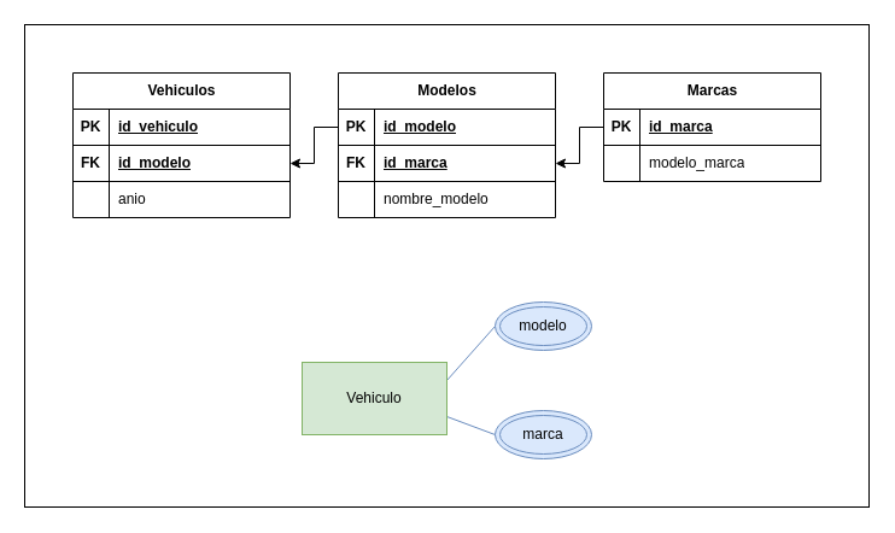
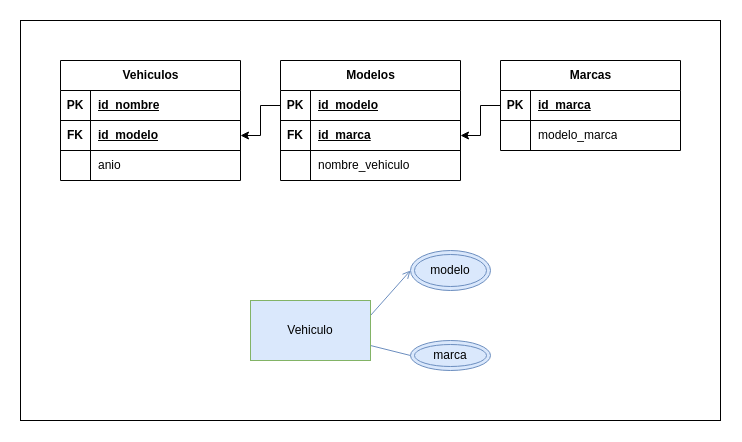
  <mxCell id="0" />
  <mxCell id="1" parent="0" />
  <mxCell id="2" value="" style="group" vertex="1" connectable="0" parent="1"><mxGeometry width="700" height="400" as="geometry" x="20" y="20" /></mxCell>
  <mxCell id="3" value="" style="rounded=0;whiteSpace=wrap;html=1;" vertex="1" parent="2"><mxGeometry width="700" height="400" as="geometry" /></mxCell>
- <mxCell id="4" style="rounded=0;orthogonalLoop=1;jettySize=auto;html=1;exitX=1;exitY=0.25;exitDx=0;exitDy=0;entryX=0;entryY=0.5;entryDx=0;entryDy=0;fillColor=#dae8fc;strokeColor=#6c8ebf;endArrow=none;startFill=0;" edge="1" parent="2" source="6" target="8"><mxGeometry relative="1" as="geometry" /></mxCell>
+ <mxCell id="4" style="rounded=0;orthogonalLoop=1;jettySize=auto;html=1;exitX=1;exitY=0.25;exitDx=0;exitDy=0;entryX=0;entryY=0.5;entryDx=0;entryDy=0;fillColor=#dae8fc;strokeColor=#6c8ebf;endArrow=open;startFill=0;" edge="1" parent="2" source="6" target="8"><mxGeometry relative="1" as="geometry" /></mxCell>
  <mxCell id="5" style="rounded=0;orthogonalLoop=1;jettySize=auto;html=1;exitX=1;exitY=0.75;exitDx=0;exitDy=0;entryX=0;entryY=0.5;entryDx=0;entryDy=0;endArrow=none;startFill=0;fillColor=#dae8fc;strokeColor=#6c8ebf;" edge="1" parent="2" source="6" target="7"><mxGeometry relative="1" as="geometry" /></mxCell>
- <mxCell id="6" value="Vehiculo" style="rounded=0;whiteSpace=wrap;html=1;fillColor=#d5e8d4;strokeColor=#82b366;" vertex="1" parent="2"><mxGeometry x="230" y="280" width="120" height="60" as="geometry" /></mxCell>
- <mxCell id="7" value="marca" style="ellipse;shape=doubleEllipse;whiteSpace=wrap;html=1;fillColor=#dae8fc;strokeColor=#6c8ebf;" vertex="1" parent="2"><mxGeometry x="390" y="320" width="80" height="40" as="geometry" /></mxCell>
+ <mxCell id="6" value="Vehiculo" style="rounded=0;whiteSpace=wrap;html=1;fillColor=#dae8fc;strokeColor=#82b366;" vertex="1" parent="2"><mxGeometry x="230" y="280" width="120" height="60" as="geometry" /></mxCell>
+ <mxCell id="7" value="marca" style="ellipse;shape=doubleEllipse;whiteSpace=wrap;html=1;fillColor=#dae8fc;strokeColor=#6c8ebf;" vertex="1" parent="2"><mxGeometry x="390" y="320" width="80" height="30" as="geometry" /></mxCell>
  <mxCell id="8" value="modelo" style="ellipse;shape=doubleEllipse;whiteSpace=wrap;html=1;fillColor=#dae8fc;strokeColor=#6c8ebf;" vertex="1" parent="2"><mxGeometry x="390" y="230" width="80" height="40" as="geometry" /></mxCell>
  <mxCell id="9" value="Vehiculos" style="shape=table;startSize=30;container=1;collapsible=1;childLayout=tableLayout;fixedRows=1;rowLines=0;fontStyle=1;align=center;resizeLast=1;html=1;" vertex="1" parent="2"><mxGeometry x="40" y="40" width="180" height="120" as="geometry" /></mxCell>
  <mxCell id="10" value="" style="shape=tableRow;horizontal=0;startSize=0;swimlaneHead=0;swimlaneBody=0;fillColor=none;collapsible=0;dropTarget=0;points=[[0,0.5],[1,0.5]];portConstraint=eastwest;top=0;left=0;right=0;bottom=1;" vertex="1" parent="9"><mxGeometry y="30" width="180" height="30" as="geometry" /></mxCell>
  <mxCell id="11" value="PK" style="shape=partialRectangle;connectable=0;fillColor=none;top=0;left=0;bottom=0;right=0;fontStyle=1;overflow=hidden;whiteSpace=wrap;html=1;" vertex="1" parent="10"><mxGeometry width="30" height="30" as="geometry"><mxRectangle width="30" height="30" as="alternateBounds" /></mxGeometry></mxCell>
- <mxCell id="12" value="id_vehiculo" style="shape=partialRectangle;connectable=0;fillColor=none;top=0;left=0;bottom=0;right=0;align=left;spacingLeft=6;fontStyle=5;overflow=hidden;whiteSpace=wrap;html=1;" vertex="1" parent="10"><mxGeometry x="30" width="150" height="30" as="geometry"><mxRectangle width="150" height="30" as="alternateBounds" /></mxGeometry></mxCell>
+ <mxCell id="12" value="id_nombre" style="shape=partialRectangle;connectable=0;fillColor=none;top=0;left=0;bottom=0;right=0;align=left;spacingLeft=6;fontStyle=5;overflow=hidden;whiteSpace=wrap;html=1;" vertex="1" parent="10"><mxGeometry x="30" width="150" height="30" as="geometry"><mxRectangle width="150" height="30" as="alternateBounds" /></mxGeometry></mxCell>
  <mxCell id="13" value="" style="shape=tableRow;horizontal=0;startSize=0;swimlaneHead=0;swimlaneBody=0;fillColor=none;collapsible=0;dropTarget=0;points=[[0,0.5],[1,0.5]];portConstraint=eastwest;top=0;left=0;right=0;bottom=1;" vertex="1" parent="9"><mxGeometry y="60" width="180" height="30" as="geometry" /></mxCell>
  <mxCell id="14" value="FK" style="shape=partialRectangle;connectable=0;fillColor=none;top=0;left=0;bottom=0;right=0;fontStyle=1;overflow=hidden;whiteSpace=wrap;html=1;" vertex="1" parent="13"><mxGeometry width="30" height="30" as="geometry"><mxRectangle width="30" height="30" as="alternateBounds" /></mxGeometry></mxCell>
  <mxCell id="15" value="id_modelo" style="shape=partialRectangle;connectable=0;fillColor=none;top=0;left=0;bottom=0;right=0;align=left;spacingLeft=6;fontStyle=5;overflow=hidden;whiteSpace=wrap;html=1;" vertex="1" parent="13"><mxGeometry x="30" width="150" height="30" as="geometry"><mxRectangle width="150" height="30" as="alternateBounds" /></mxGeometry></mxCell>
  <mxCell id="16" value="" style="shape=tableRow;horizontal=0;startSize=0;swimlaneHead=0;swimlaneBody=0;fillColor=none;collapsible=0;dropTarget=0;points=[[0,0.5],[1,0.5]];portConstraint=eastwest;top=0;left=0;right=0;bottom=0;" vertex="1" parent="9"><mxGeometry y="90" width="180" height="30" as="geometry" /></mxCell>
  <mxCell id="17" value="" style="shape=partialRectangle;connectable=0;fillColor=none;top=0;left=0;bottom=0;right=0;editable=1;overflow=hidden;whiteSpace=wrap;html=1;" vertex="1" parent="16"><mxGeometry width="30" height="30" as="geometry"><mxRectangle width="30" height="30" as="alternateBounds" /></mxGeometry></mxCell>
  <mxCell id="18" value="anio" style="shape=partialRectangle;connectable=0;fillColor=none;top=0;left=0;bottom=0;right=0;align=left;spacingLeft=6;overflow=hidden;whiteSpace=wrap;html=1;" vertex="1" parent="16"><mxGeometry x="30" width="150" height="30" as="geometry"><mxRectangle width="150" height="30" as="alternateBounds" /></mxGeometry></mxCell>
  <mxCell id="19" value="Modelos" style="shape=table;startSize=30;container=1;collapsible=1;childLayout=tableLayout;fixedRows=1;rowLines=0;fontStyle=1;align=center;resizeLast=1;html=1;" vertex="1" parent="2"><mxGeometry x="260" y="40" width="180" height="120" as="geometry" /></mxCell>
  <mxCell id="20" value="" style="shape=tableRow;horizontal=0;startSize=0;swimlaneHead=0;swimlaneBody=0;fillColor=none;collapsible=0;dropTarget=0;points=[[0,0.5],[1,0.5]];portConstraint=eastwest;top=0;left=0;right=0;bottom=1;" vertex="1" parent="19"><mxGeometry y="30" width="180" height="30" as="geometry" /></mxCell>
  <mxCell id="21" value="PK" style="shape=partialRectangle;connectable=0;fillColor=none;top=0;left=0;bottom=0;right=0;fontStyle=1;overflow=hidden;whiteSpace=wrap;html=1;" vertex="1" parent="20"><mxGeometry width="30" height="30" as="geometry"><mxRectangle width="30" height="30" as="alternateBounds" /></mxGeometry></mxCell>
  <mxCell id="22" value="id_modelo" style="shape=partialRectangle;connectable=0;fillColor=none;top=0;left=0;bottom=0;right=0;align=left;spacingLeft=6;fontStyle=5;overflow=hidden;whiteSpace=wrap;html=1;" vertex="1" parent="20"><mxGeometry x="30" width="150" height="30" as="geometry"><mxRectangle width="150" height="30" as="alternateBounds" /></mxGeometry></mxCell>
  <mxCell id="23" value="" style="shape=tableRow;horizontal=0;startSize=0;swimlaneHead=0;swimlaneBody=0;fillColor=none;collapsible=0;dropTarget=0;points=[[0,0.5],[1,0.5]];portConstraint=eastwest;top=0;left=0;right=0;bottom=1;" vertex="1" parent="19"><mxGeometry y="60" width="180" height="30" as="geometry" /></mxCell>
  <mxCell id="24" value="FK" style="shape=partialRectangle;connectable=0;fillColor=none;top=0;left=0;bottom=0;right=0;fontStyle=1;overflow=hidden;whiteSpace=wrap;html=1;" vertex="1" parent="23"><mxGeometry width="30" height="30" as="geometry"><mxRectangle width="30" height="30" as="alternateBounds" /></mxGeometry></mxCell>
  <mxCell id="25" value="id_marca" style="shape=partialRectangle;connectable=0;fillColor=none;top=0;left=0;bottom=0;right=0;align=left;spacingLeft=6;fontStyle=5;overflow=hidden;whiteSpace=wrap;html=1;" vertex="1" parent="23"><mxGeometry x="30" width="150" height="30" as="geometry"><mxRectangle width="150" height="30" as="alternateBounds" /></mxGeometry></mxCell>
  <mxCell id="26" value="" style="shape=tableRow;horizontal=0;startSize=0;swimlaneHead=0;swimlaneBody=0;fillColor=none;collapsible=0;dropTarget=0;points=[[0,0.5],[1,0.5]];portConstraint=eastwest;top=0;left=0;right=0;bottom=0;" vertex="1" parent="19"><mxGeometry y="90" width="180" height="30" as="geometry" /></mxCell>
  <mxCell id="27" value="" style="shape=partialRectangle;connectable=0;fillColor=none;top=0;left=0;bottom=0;right=0;editable=1;overflow=hidden;whiteSpace=wrap;html=1;" vertex="1" parent="26"><mxGeometry width="30" height="30" as="geometry"><mxRectangle width="30" height="30" as="alternateBounds" /></mxGeometry></mxCell>
- <mxCell id="28" value="nombre_modelo" style="shape=partialRectangle;connectable=0;fillColor=none;top=0;left=0;bottom=0;right=0;align=left;spacingLeft=6;overflow=hidden;whiteSpace=wrap;html=1;" vertex="1" parent="26"><mxGeometry x="30" width="150" height="30" as="geometry"><mxRectangle width="150" height="30" as="alternateBounds" /></mxGeometry></mxCell>
+ <mxCell id="28" value="nombre_vehiculo" style="shape=partialRectangle;connectable=0;fillColor=none;top=0;left=0;bottom=0;right=0;align=left;spacingLeft=6;overflow=hidden;whiteSpace=wrap;html=1;" vertex="1" parent="26"><mxGeometry x="30" width="150" height="30" as="geometry"><mxRectangle width="150" height="30" as="alternateBounds" /></mxGeometry></mxCell>
  <mxCell id="29" value="Marcas" style="shape=table;startSize=30;container=1;collapsible=1;childLayout=tableLayout;fixedRows=1;rowLines=0;fontStyle=1;align=center;resizeLast=1;html=1;" vertex="1" parent="2"><mxGeometry x="480" y="40" width="180" height="90" as="geometry" /></mxCell>
  <mxCell id="30" value="" style="shape=tableRow;horizontal=0;startSize=0;swimlaneHead=0;swimlaneBody=0;fillColor=none;collapsible=0;dropTarget=0;points=[[0,0.5],[1,0.5]];portConstraint=eastwest;top=0;left=0;right=0;bottom=1;" vertex="1" parent="29"><mxGeometry y="30" width="180" height="30" as="geometry" /></mxCell>
  <mxCell id="31" value="PK" style="shape=partialRectangle;connectable=0;fillColor=none;top=0;left=0;bottom=0;right=0;fontStyle=1;overflow=hidden;whiteSpace=wrap;html=1;" vertex="1" parent="30"><mxGeometry width="30" height="30" as="geometry"><mxRectangle width="30" height="30" as="alternateBounds" /></mxGeometry></mxCell>
  <mxCell id="32" value="id_marca" style="shape=partialRectangle;connectable=0;fillColor=none;top=0;left=0;bottom=0;right=0;align=left;spacingLeft=6;fontStyle=5;overflow=hidden;whiteSpace=wrap;html=1;" vertex="1" parent="30"><mxGeometry x="30" width="150" height="30" as="geometry"><mxRectangle width="150" height="30" as="alternateBounds" /></mxGeometry></mxCell>
  <mxCell id="33" value="" style="shape=tableRow;horizontal=0;startSize=0;swimlaneHead=0;swimlaneBody=0;fillColor=none;collapsible=0;dropTarget=0;points=[[0,0.5],[1,0.5]];portConstraint=eastwest;top=0;left=0;right=0;bottom=0;" vertex="1" parent="29"><mxGeometry y="60" width="180" height="30" as="geometry" /></mxCell>
  <mxCell id="34" value="" style="shape=partialRectangle;connectable=0;fillColor=none;top=0;left=0;bottom=0;right=0;editable=1;overflow=hidden;whiteSpace=wrap;html=1;" vertex="1" parent="33"><mxGeometry width="30" height="30" as="geometry"><mxRectangle width="30" height="30" as="alternateBounds" /></mxGeometry></mxCell>
  <mxCell id="35" value="modelo_marca" style="shape=partialRectangle;connectable=0;fillColor=none;top=0;left=0;bottom=0;right=0;align=left;spacingLeft=6;overflow=hidden;whiteSpace=wrap;html=1;" vertex="1" parent="33"><mxGeometry x="30" width="150" height="30" as="geometry"><mxRectangle width="150" height="30" as="alternateBounds" /></mxGeometry></mxCell>
  <mxCell id="36" style="edgeStyle=orthogonalEdgeStyle;rounded=0;orthogonalLoop=1;jettySize=auto;html=1;exitX=0;exitY=0.5;exitDx=0;exitDy=0;entryX=1;entryY=0.5;entryDx=0;entryDy=0;" edge="1" parent="2" source="30" target="23"><mxGeometry relative="1" as="geometry" /></mxCell>
  <mxCell id="37" style="edgeStyle=orthogonalEdgeStyle;rounded=0;orthogonalLoop=1;jettySize=auto;html=1;exitX=0;exitY=0.5;exitDx=0;exitDy=0;entryX=1;entryY=0.5;entryDx=0;entryDy=0;" edge="1" parent="2" source="20" target="13"><mxGeometry relative="1" as="geometry" /></mxCell>
